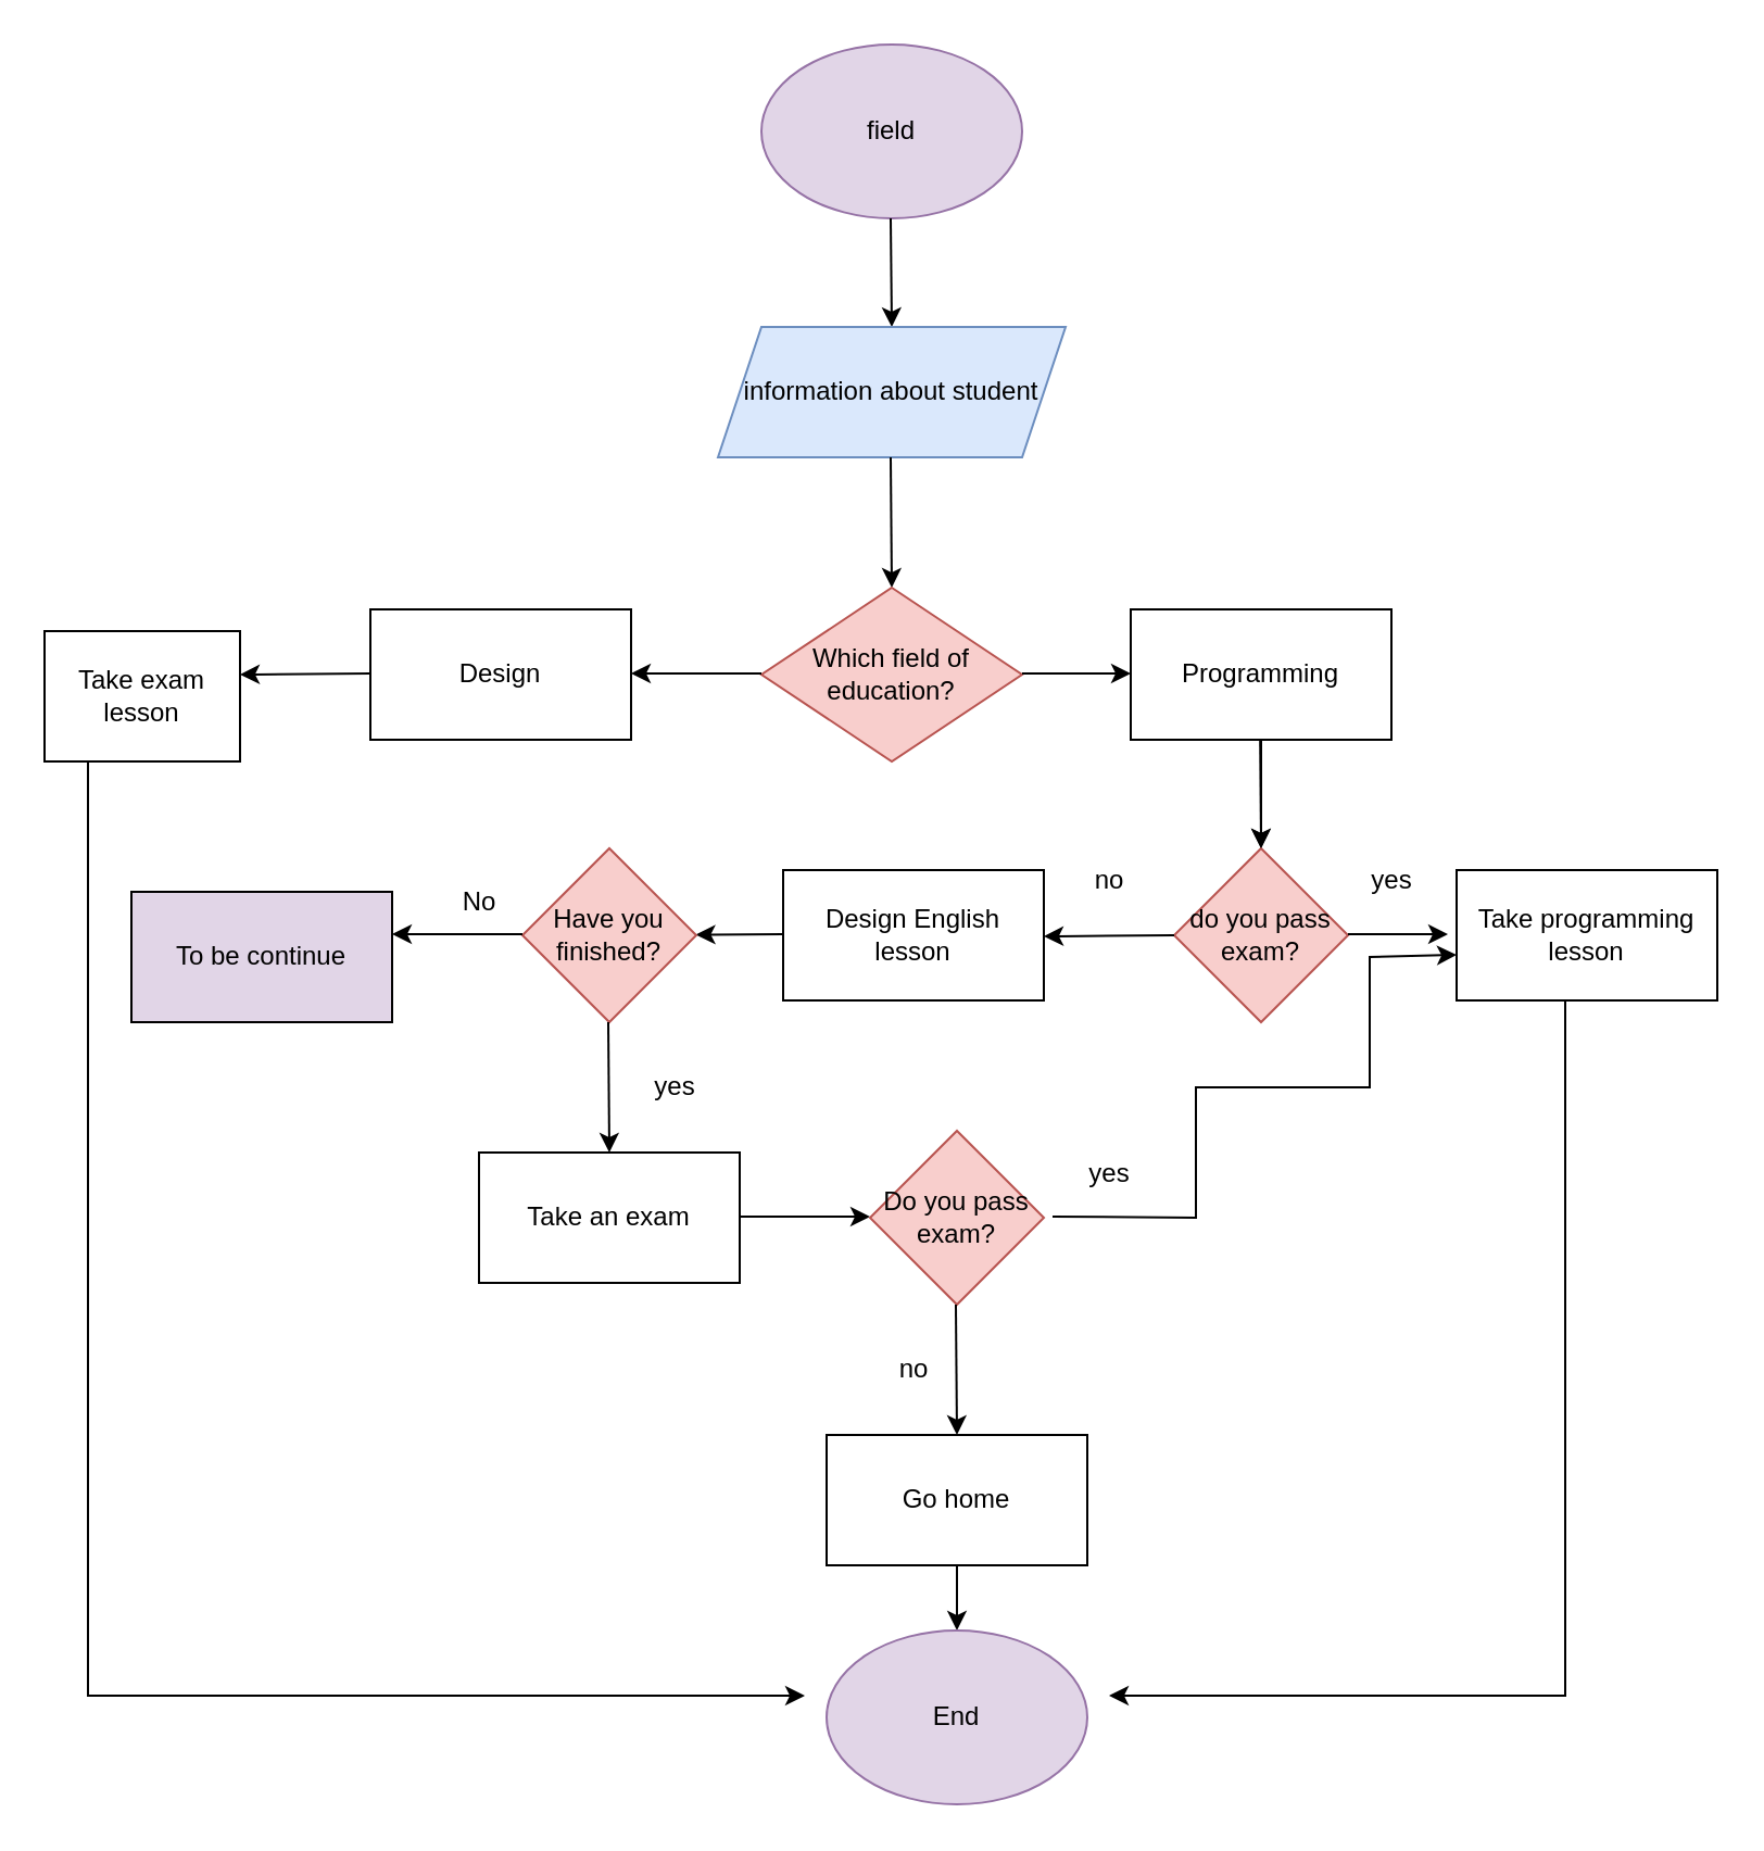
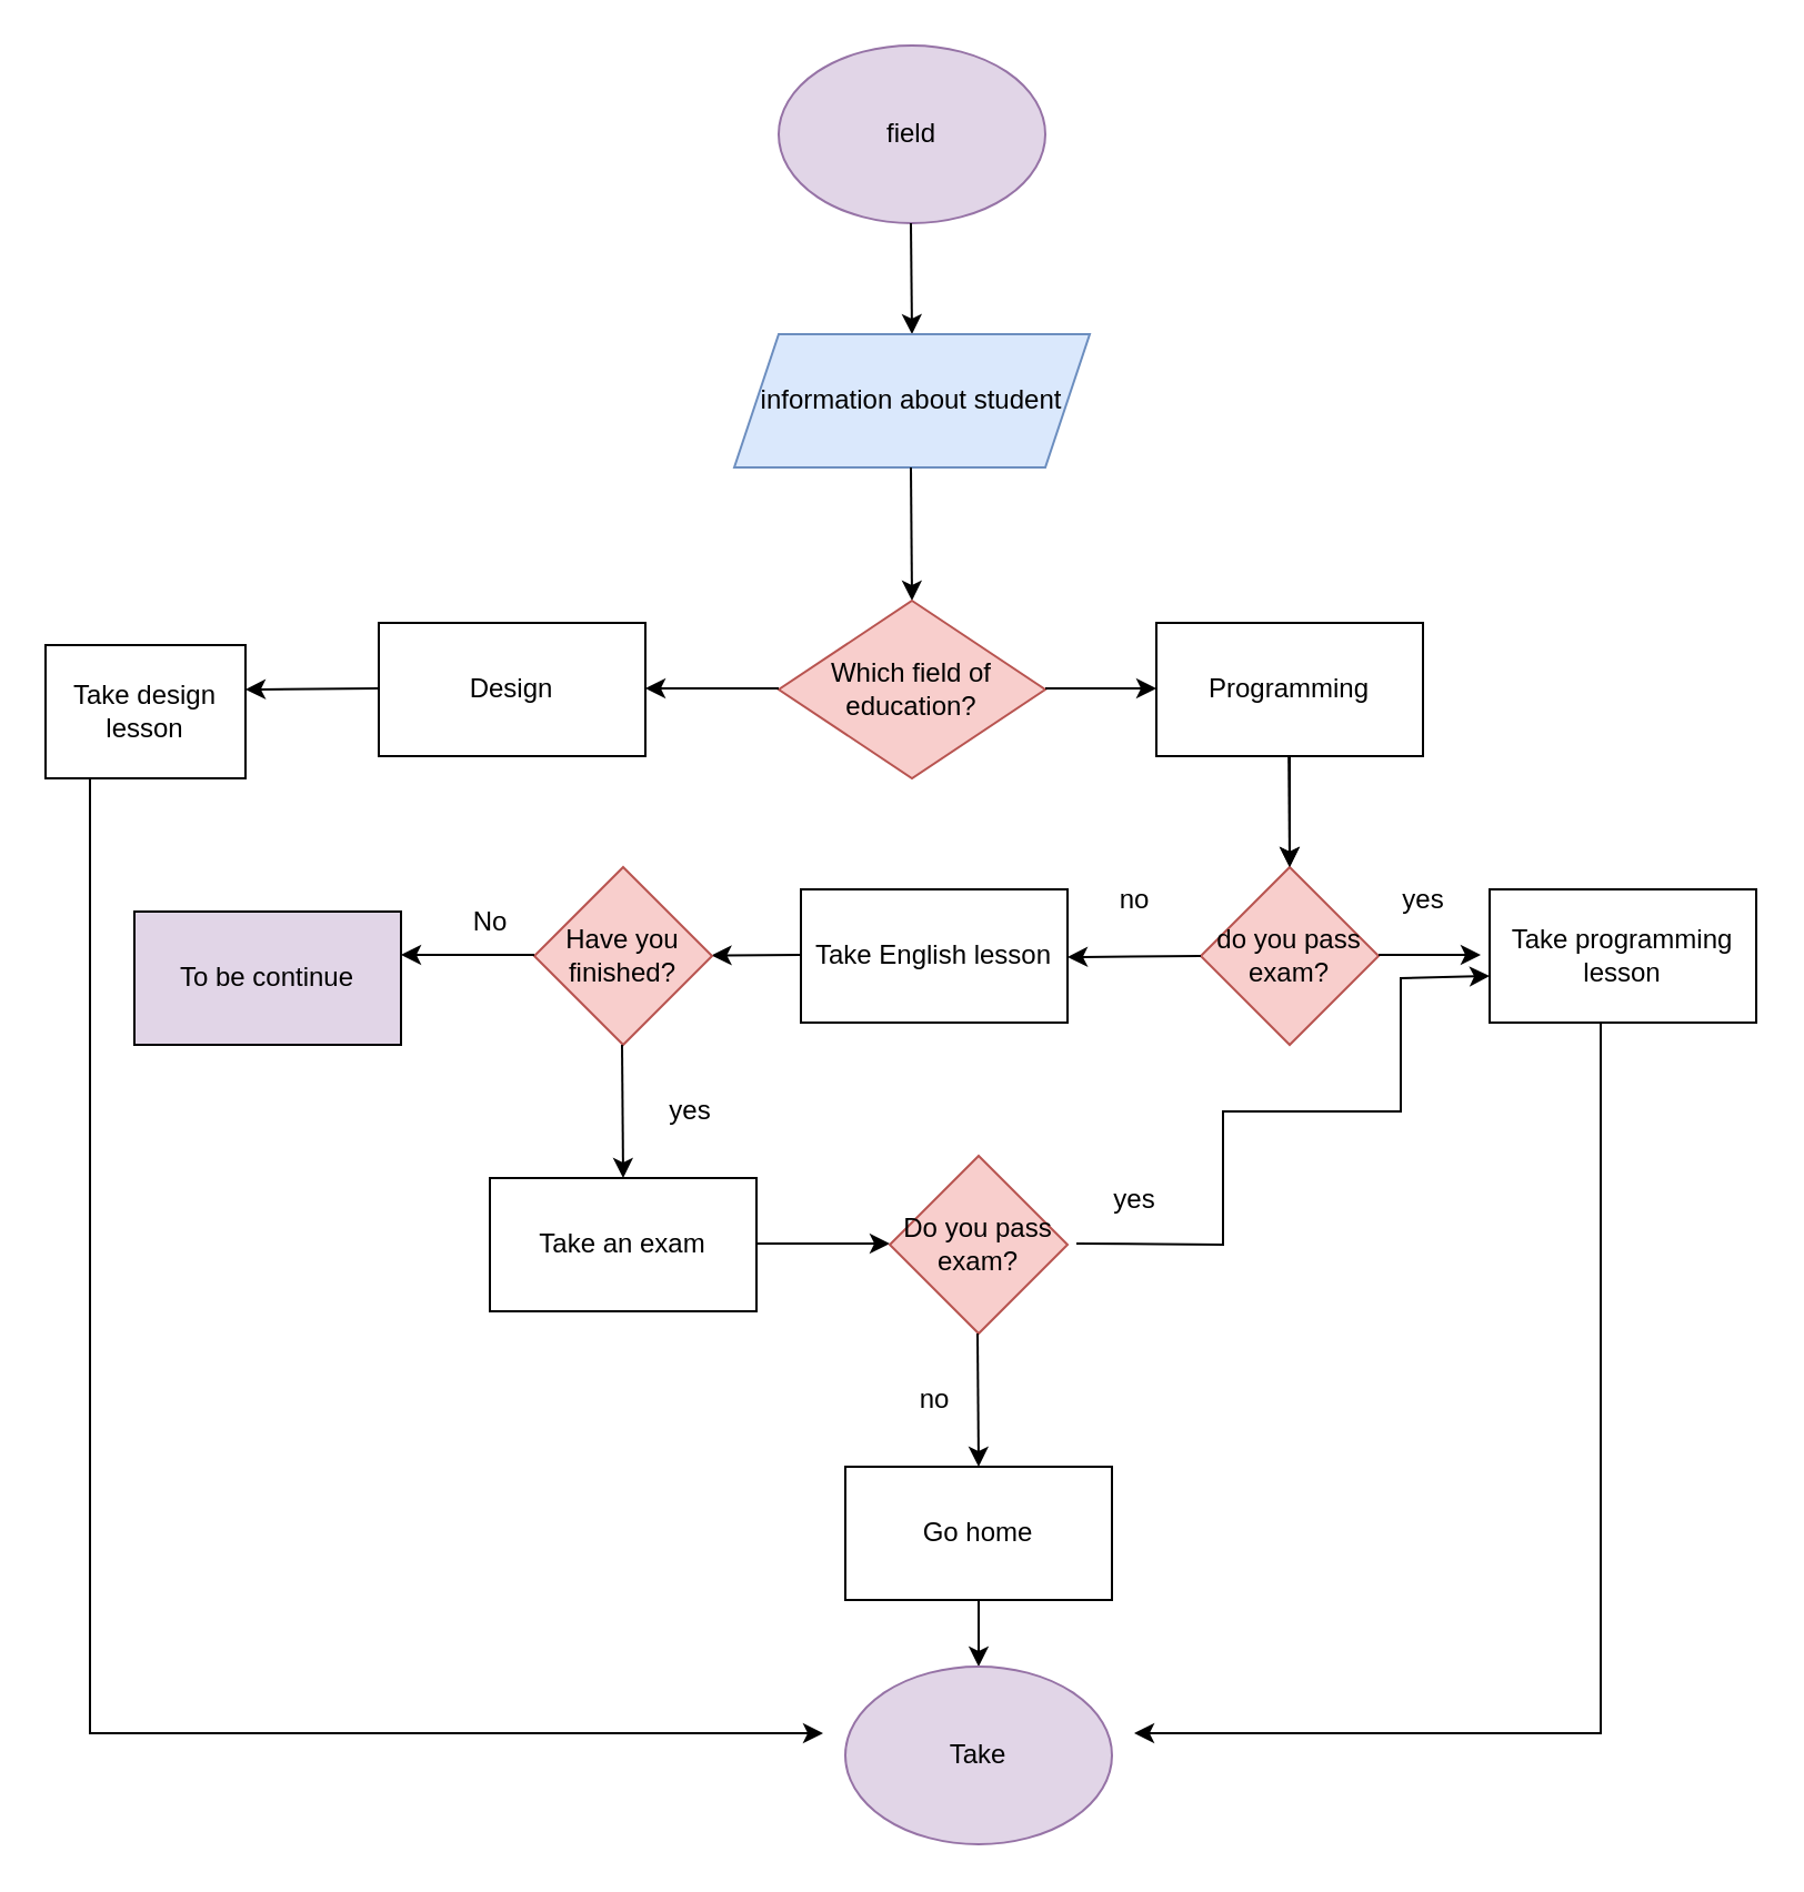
  <mxCell id="0" />
  <mxCell id="1" parent="0" />
  <mxCell id="2" value="field" style="ellipse;whiteSpace=wrap;html=1;align=center;fillColor=#e1d5e7;strokeColor=#9673a6;" vertex="1" parent="1"><mxGeometry x="350" y="20" width="120" height="80" as="geometry" /></mxCell>
  <mxCell id="3" value="" style="endArrow=classic;html=1;rounded=0;" edge="1" parent="1"><mxGeometry x="-1" y="22" width="50" height="50" relative="1" as="geometry"><mxPoint x="409.5" y="100" as="sourcePoint" /><mxPoint x="410" y="150" as="targetPoint" /><mxPoint x="-12" y="-20" as="offset" /></mxGeometry></mxCell>
  <mxCell id="4" value="information about student" style="shape=parallelogram;perimeter=parallelogramPerimeter;whiteSpace=wrap;html=1;fixedSize=1;fillColor=#dae8fc;strokeColor=#6c8ebf;" vertex="1" parent="1"><mxGeometry x="330" y="150" width="160" height="60" as="geometry" /></mxCell>
  <mxCell id="5" value="" style="endArrow=classic;html=1;rounded=0;" edge="1" parent="1"><mxGeometry x="-1" y="22" width="50" height="50" relative="1" as="geometry"><mxPoint x="409.5" y="210" as="sourcePoint" /><mxPoint x="410" y="270" as="targetPoint" /><mxPoint x="-12" y="-20" as="offset" /></mxGeometry></mxCell>
  <mxCell id="6" value="" style="endArrow=classic;html=1;rounded=0;" edge="1" parent="1"><mxGeometry x="-1" y="22" width="50" height="50" relative="1" as="geometry"><mxPoint x="579.5" y="330" as="sourcePoint" /><mxPoint x="580" y="390" as="targetPoint" /><mxPoint x="-12" y="-20" as="offset" /></mxGeometry></mxCell>
  <mxCell id="7" value="do you pass exam?" style="rhombus;whiteSpace=wrap;html=1;fillColor=#f8cecc;strokeColor=#b85450;" vertex="1" parent="1"><mxGeometry x="540" y="390" width="80" height="80" as="geometry" /></mxCell>
  <mxCell id="8" value="" style="endArrow=classic;html=1;rounded=0;" edge="1" parent="1"><mxGeometry x="-1" y="22" width="50" height="50" relative="1" as="geometry"><mxPoint x="620" y="429.5" as="sourcePoint" /><mxPoint x="666" y="429.5" as="targetPoint" /><mxPoint x="-12" y="-20" as="offset" /></mxGeometry></mxCell>
  <mxCell id="9" value="yes" style="text;html=1;align=center;verticalAlign=middle;resizable=0;points=[];autosize=1;strokeColor=none;fillColor=none;" vertex="1" parent="1"><mxGeometry x="620" y="390" width="40" height="30" as="geometry" /></mxCell>
  <mxCell id="10" value="no" style="text;html=1;align=center;verticalAlign=middle;resizable=0;points=[];autosize=1;strokeColor=none;fillColor=none;" vertex="1" parent="1"><mxGeometry x="490" y="390" width="40" height="30" as="geometry" /></mxCell>
- <mxCell id="11" value="Design English lesson" style="rounded=0;whiteSpace=wrap;html=1;" vertex="1" parent="1"><mxGeometry x="360" y="400" width="120" height="60" as="geometry" /></mxCell>
+ <mxCell id="11" value="Take English lesson" style="rounded=0;whiteSpace=wrap;html=1;" vertex="1" parent="1"><mxGeometry x="360" y="400" width="120" height="60" as="geometry" /></mxCell>
  <mxCell id="12" value="Which field of education?" style="rhombus;whiteSpace=wrap;html=1;fillColor=#f8cecc;strokeColor=#b85450;" vertex="1" parent="1"><mxGeometry x="350" y="270" width="120" height="80" as="geometry" /></mxCell>
  <mxCell id="13" value="" style="endArrow=classic;html=1;rounded=0;" edge="1" parent="1"><mxGeometry x="-1" y="22" width="50" height="50" relative="1" as="geometry"><mxPoint x="540" y="430" as="sourcePoint" /><mxPoint x="480" y="430.5" as="targetPoint" /><mxPoint x="-12" y="-20" as="offset" /></mxGeometry></mxCell>
  <mxCell id="14" value="" style="endArrow=classic;html=1;rounded=0;" edge="1" parent="1"><mxGeometry width="50" height="50" relative="1" as="geometry"><mxPoint x="470" y="309.5" as="sourcePoint" /><mxPoint x="520" y="309.5" as="targetPoint" /></mxGeometry></mxCell>
  <mxCell id="15" value="" style="endArrow=classic;html=1;rounded=0;" edge="1" parent="1"><mxGeometry width="50" height="50" relative="1" as="geometry"><mxPoint x="350" y="309.5" as="sourcePoint" /><mxPoint x="290" y="309.5" as="targetPoint" /></mxGeometry></mxCell>
  <mxCell id="16" value="" style="edgeStyle=orthogonalEdgeStyle;rounded=0;orthogonalLoop=1;jettySize=auto;html=1;" edge="1" parent="1" source="17" target="7"><mxGeometry relative="1" as="geometry" /></mxCell>
  <mxCell id="17" value="Programming" style="rounded=0;whiteSpace=wrap;html=1;" vertex="1" parent="1"><mxGeometry x="520" y="280" width="120" height="60" as="geometry" /></mxCell>
  <mxCell id="18" value="Design" style="rounded=0;whiteSpace=wrap;html=1;" vertex="1" parent="1"><mxGeometry x="170" y="280" width="120" height="60" as="geometry" /></mxCell>
  <mxCell id="19" value="" style="endArrow=classic;html=1;rounded=0;" edge="1" parent="1"><mxGeometry width="50" height="50" relative="1" as="geometry"><mxPoint x="170" y="309.5" as="sourcePoint" /><mxPoint x="110" y="310" as="targetPoint" /></mxGeometry></mxCell>
  <mxCell id="20" value="Take programming lesson" style="rounded=0;whiteSpace=wrap;html=1;" vertex="1" parent="1"><mxGeometry x="670" y="400" width="120" height="60" as="geometry" /></mxCell>
  <mxCell id="21" value="" style="endArrow=classic;html=1;rounded=0;" edge="1" parent="1" target="22"><mxGeometry x="-1" y="22" width="50" height="50" relative="1" as="geometry"><mxPoint x="360" y="429.5" as="sourcePoint" /><mxPoint x="300" y="430" as="targetPoint" /><mxPoint x="-12" y="-20" as="offset" /></mxGeometry></mxCell>
  <mxCell id="22" value="Have you finished?" style="rhombus;whiteSpace=wrap;html=1;fillColor=#f8cecc;strokeColor=#b85450;" vertex="1" parent="1"><mxGeometry x="240" y="390" width="80" height="80" as="geometry" /></mxCell>
  <mxCell id="23" value="" style="endArrow=classic;html=1;rounded=0;" edge="1" parent="1"><mxGeometry x="-1" y="22" width="50" height="50" relative="1" as="geometry"><mxPoint x="279.5" y="470" as="sourcePoint" /><mxPoint x="280" y="530" as="targetPoint" /><mxPoint x="-12" y="-20" as="offset" /></mxGeometry></mxCell>
  <mxCell id="24" value="" style="endArrow=classic;html=1;rounded=0;" edge="1" parent="1"><mxGeometry width="50" height="50" relative="1" as="geometry"><mxPoint x="240" y="429.5" as="sourcePoint" /><mxPoint x="180" y="429.5" as="targetPoint" /></mxGeometry></mxCell>
  <mxCell id="25" value="yes" style="text;html=1;align=center;verticalAlign=middle;resizable=0;points=[];autosize=1;strokeColor=none;fillColor=none;" vertex="1" parent="1"><mxGeometry x="290" y="485" width="40" height="30" as="geometry" /></mxCell>
  <mxCell id="26" value="No" style="text;html=1;align=center;verticalAlign=middle;resizable=0;points=[];autosize=1;strokeColor=none;fillColor=none;" vertex="1" parent="1"><mxGeometry x="200" y="400" width="40" height="30" as="geometry" /></mxCell>
  <mxCell id="27" value="Take an exam" style="rounded=0;whiteSpace=wrap;html=1;" vertex="1" parent="1"><mxGeometry x="220" y="530" width="120" height="60" as="geometry" /></mxCell>
  <mxCell id="28" value="" style="endArrow=classic;html=1;rounded=0;" edge="1" parent="1"><mxGeometry width="50" height="50" relative="1" as="geometry"><mxPoint x="340" y="559.5" as="sourcePoint" /><mxPoint x="400" y="559.5" as="targetPoint" /></mxGeometry></mxCell>
  <mxCell id="29" value="Do you pass exam?" style="rhombus;whiteSpace=wrap;html=1;fillColor=#f8cecc;strokeColor=#b85450;" vertex="1" parent="1"><mxGeometry x="400" y="520" width="80" height="80" as="geometry" /></mxCell>
  <mxCell id="30" value="" style="endArrow=classic;html=1;rounded=0;" edge="1" parent="1"><mxGeometry x="-1" y="22" width="50" height="50" relative="1" as="geometry"><mxPoint x="439.5" y="600" as="sourcePoint" /><mxPoint x="440" y="660" as="targetPoint" /><mxPoint x="-12" y="-20" as="offset" /></mxGeometry></mxCell>
  <mxCell id="31" value="" style="endArrow=classic;html=1;rounded=0;entryX=0;entryY=0.65;entryDx=0;entryDy=0;entryPerimeter=0;" edge="1" parent="1" target="20"><mxGeometry x="-1" y="22" width="50" height="50" relative="1" as="geometry"><mxPoint x="484" y="559.5" as="sourcePoint" /><mxPoint x="660" y="560" as="targetPoint" /><mxPoint x="-12" y="-20" as="offset" /><Array as="points"><mxPoint x="550" y="560" /><mxPoint x="550" y="500" /><mxPoint x="630" y="500" /><mxPoint x="630" y="440" /></Array></mxGeometry></mxCell>
  <mxCell id="32" value="yes" style="text;html=1;align=center;verticalAlign=middle;resizable=0;points=[];autosize=1;strokeColor=none;fillColor=none;" vertex="1" parent="1"><mxGeometry x="490" y="525" width="40" height="30" as="geometry" /></mxCell>
  <mxCell id="33" value="no" style="text;html=1;align=center;verticalAlign=middle;resizable=0;points=[];autosize=1;strokeColor=none;fillColor=none;" vertex="1" parent="1"><mxGeometry x="400" y="615" width="40" height="30" as="geometry" /></mxCell>
- <mxCell id="34" value="Take exam lesson" style="rounded=0;whiteSpace=wrap;html=1;" vertex="1" parent="1"><mxGeometry x="20" y="290" width="90" height="60" as="geometry" /></mxCell>
+ <mxCell id="34" value="Take design lesson" style="rounded=0;whiteSpace=wrap;html=1;" vertex="1" parent="1"><mxGeometry x="20" y="290" width="90" height="60" as="geometry" /></mxCell>
  <mxCell id="35" value="Go home" style="rounded=0;whiteSpace=wrap;html=1;" vertex="1" parent="1"><mxGeometry x="380" y="660" width="120" height="60" as="geometry" /></mxCell>
  <mxCell id="36" value="To be continue" style="rounded=0;whiteSpace=wrap;html=1;fillColor=#e1d5e7;" vertex="1" parent="1"><mxGeometry x="60" y="410" width="120" height="60" as="geometry" /></mxCell>
  <mxCell id="37" value="" style="endArrow=classic;html=1;rounded=0;" edge="1" parent="1"><mxGeometry x="-1" y="-50" width="50" height="50" relative="1" as="geometry"><mxPoint x="40" y="350" as="sourcePoint" /><mxPoint x="370" y="780" as="targetPoint" /><Array as="points"><mxPoint x="40" y="780" /></Array><mxPoint x="-65" y="5" as="offset" /></mxGeometry></mxCell>
  <mxCell id="38" value="" style="endArrow=classic;html=1;rounded=0;" edge="1" parent="1"><mxGeometry x="-1" y="-50" width="50" height="50" relative="1" as="geometry"><mxPoint x="720" y="460" as="sourcePoint" /><mxPoint x="510" y="780" as="targetPoint" /><mxPoint x="-65" y="5" as="offset" /><Array as="points"><mxPoint x="720" y="780" /></Array></mxGeometry></mxCell>
  <mxCell id="39" value="" style="endArrow=classic;html=1;rounded=0;" edge="1" parent="1"><mxGeometry x="-0.2" y="45" width="50" height="50" relative="1" as="geometry"><mxPoint x="440" y="720" as="sourcePoint" /><mxPoint x="440" y="750" as="targetPoint" /><mxPoint as="offset" /></mxGeometry></mxCell>
- <mxCell id="40" value="End" style="ellipse;whiteSpace=wrap;html=1;fillColor=#e1d5e7;strokeColor=#9673a6;" vertex="1" parent="1"><mxGeometry x="380" y="750" width="120" height="80" as="geometry" /></mxCell>
+ <mxCell id="40" value="Take" style="ellipse;whiteSpace=wrap;html=1;fillColor=#e1d5e7;strokeColor=#9673a6;" vertex="1" parent="1"><mxGeometry x="380" y="750" width="120" height="80" as="geometry" /></mxCell>
